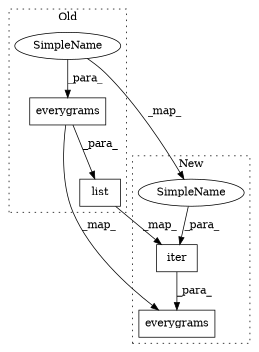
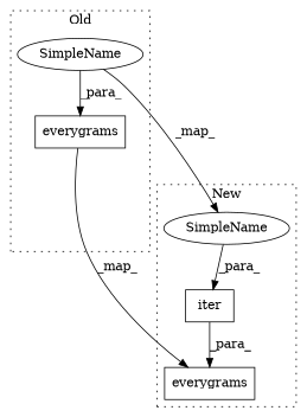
  digraph {
    node [a=32 l="5,-5" shape=box]
    n1 [label=iter s="2348,2353"]
    n2 [a=42 l=0 label=SimpleName s=2353 shape=ellipse]
    n3 [l="11,-34" label=everygrams s="2337,2371"]
-   n4 [label=list s="2575,2580"]
    n5 [a=42 l=0 label=SimpleName s=2591 shape=ellipse]
    n6 [l="11,-28" label=everygrams s="2580,2608"]
    subgraph cluster_1 {
      label=New
      style=dotted
      n1
      n2
      n3
    }
    subgraph cluster_2 {
      label=Old
      style=dotted
-     n4
      n5
      n6
    }
    n1 -> n3 [label=_para_]
    n2 -> n1 [label=_para_]
-   n4 -> n1 [label=_map_]
    n5 -> n2 [label=_map_]
    n5 -> n6 [label=_para_]
    n6 -> n3 [label=_map_]
-   n6 -> n4 [label=_para_]
  }
